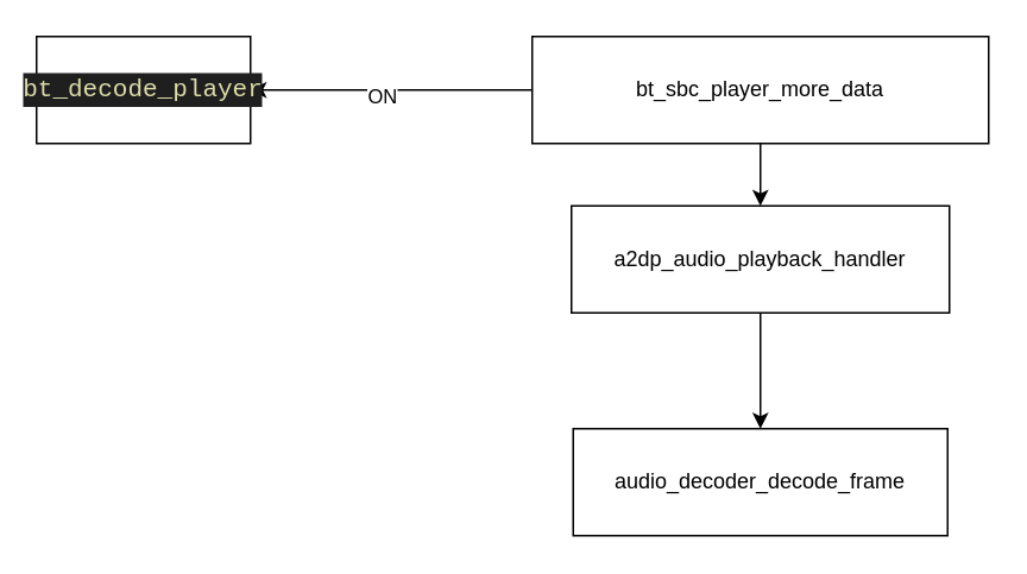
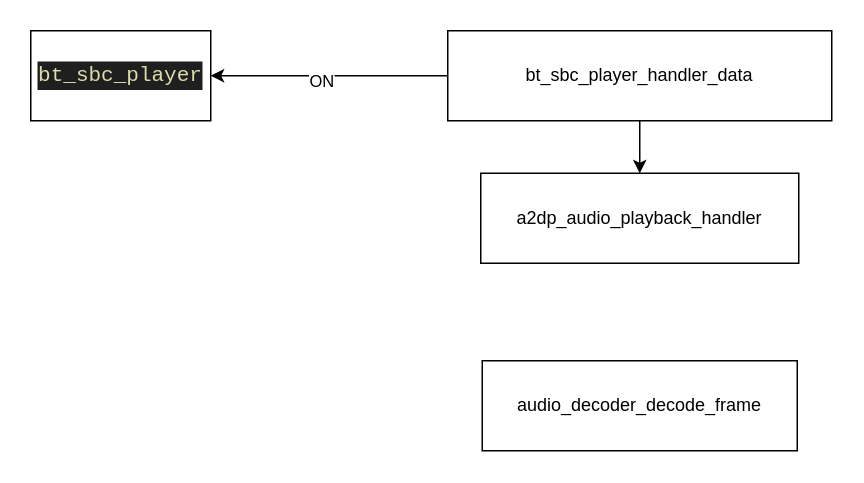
  <mxCell id="0" />
  <mxCell id="1" parent="0" />
  <mxCell id="2" value="" style="edgeStyle=orthogonalEdgeStyle;rounded=0;orthogonalLoop=1;jettySize=auto;html=1;" edge="1" parent="1" source="5" target="7"><mxGeometry relative="1" as="geometry" /></mxCell>
  <mxCell id="3" value="" style="edgeStyle=orthogonalEdgeStyle;rounded=0;orthogonalLoop=1;jettySize=auto;html=1;" edge="1" parent="1" source="5" target="9"><mxGeometry relative="1" as="geometry" /></mxCell>
  <mxCell id="4" value="ON" style="edgeLabel;html=1;align=center;verticalAlign=middle;resizable=0;points=[];" vertex="1" connectable="0" parent="3"><mxGeometry x="0.081" y="3" relative="1" as="geometry"><mxPoint as="offset" /></mxGeometry></mxCell>
- <mxCell id="5" value="bt_sbc_player_more_data" style="rounded=0;whiteSpace=wrap;html=1;" vertex="1" parent="1"><mxGeometry x="298" y="20" width="256" height="60" as="geometry" /></mxCell>
- <mxCell id="6" value="" style="edgeStyle=orthogonalEdgeStyle;rounded=0;orthogonalLoop=1;jettySize=auto;html=1;" edge="1" parent="1" source="7" target="8"><mxGeometry relative="1" as="geometry" /></mxCell>
+ <mxCell id="5" value="bt_sbc_player_handler_data" style="rounded=0;whiteSpace=wrap;html=1;" vertex="1" parent="1"><mxGeometry x="298" y="20" width="256" height="60" as="geometry" /></mxCell>
  <mxCell id="7" value="a2dp_audio_playback_handler" style="whiteSpace=wrap;html=1;rounded=0;" vertex="1" parent="1"><mxGeometry x="320" y="115" width="212" height="60" as="geometry" /></mxCell>
  <mxCell id="8" value="audio_decoder_decode_frame" style="whiteSpace=wrap;html=1;rounded=0;" vertex="1" parent="1"><mxGeometry x="321" y="240" width="210" height="60" as="geometry" /></mxCell>
- <mxCell id="9" value="&lt;div style=&quot;color: rgb(204, 204, 204); background-color: rgb(31, 31, 31); font-family: Consolas, &amp;quot;Courier New&amp;quot;, monospace; font-size: 14px; line-height: 19px; white-space: pre;&quot;&gt;&lt;span style=&quot;color: #dcdcaa;&quot;&gt;bt_decode_player&lt;/span&gt;&lt;/div&gt;" style="whiteSpace=wrap;html=1;rounded=0;" vertex="1" parent="1"><mxGeometry x="20" y="20" width="120" height="60" as="geometry" /></mxCell>
+ <mxCell id="9" value="&lt;div style=&quot;color: rgb(204, 204, 204); background-color: rgb(31, 31, 31); font-family: Consolas, &amp;quot;Courier New&amp;quot;, monospace; font-size: 14px; line-height: 19px; white-space: pre;&quot;&gt;&lt;span style=&quot;color: #dcdcaa;&quot;&gt;bt_sbc_player&lt;/span&gt;&lt;/div&gt;" style="whiteSpace=wrap;html=1;rounded=0;" vertex="1" parent="1"><mxGeometry x="20" y="20" width="120" height="60" as="geometry" /></mxCell>
